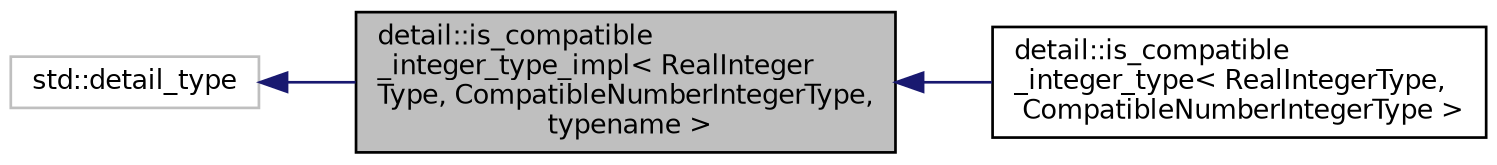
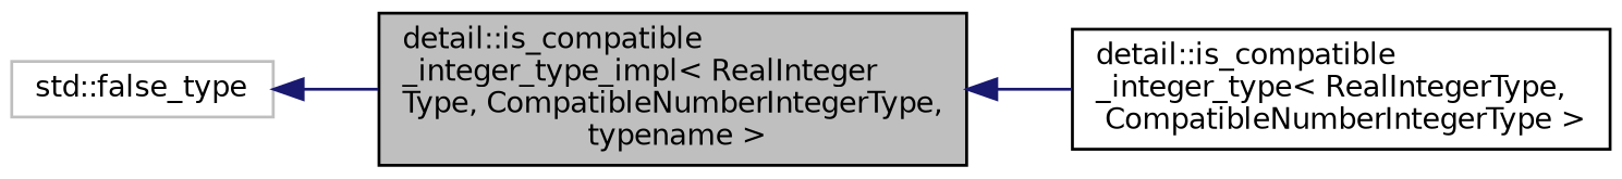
  digraph {
    rankdir=LR
    node [color=black fillcolor=white fontname=Helvetica fontsize=10 shape=record style=filled]
    edge [color=midnightblue dir=back fontname=Helvetica fontsize=10 labelfontname=Helvetica labelfontsize=10 style=solid]
    n1 [fillcolor=grey75 fontcolor=black height=0.2 label="detail::is_compatible\l_integer_type_impl\< RealInteger\lType, CompatibleNumberIntegerType,\l typename \>" width=0.4]
    n2 [height=0.2 label="detail::is_compatible\l_integer_type\< RealIntegerType,\l CompatibleNumberIntegerType \>" width=0.4]
-   n3 [color=grey75 height=0.2 label="std::detail_type" width=0.4]
+   n3 [color=grey75 height=0.2 label="std::false_type" width=0.4]
    n1 -> n2
    n3 -> n1
  }
